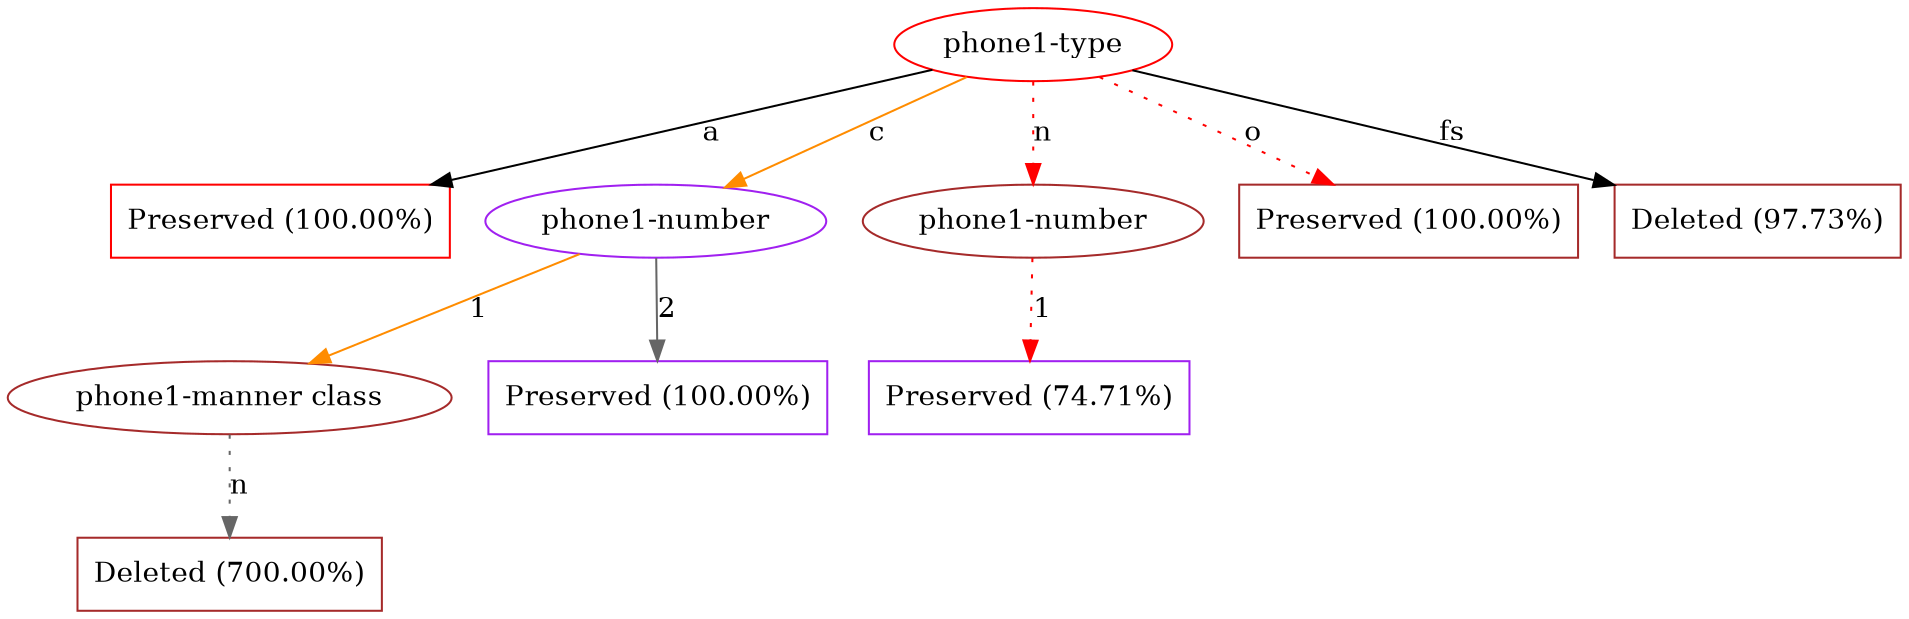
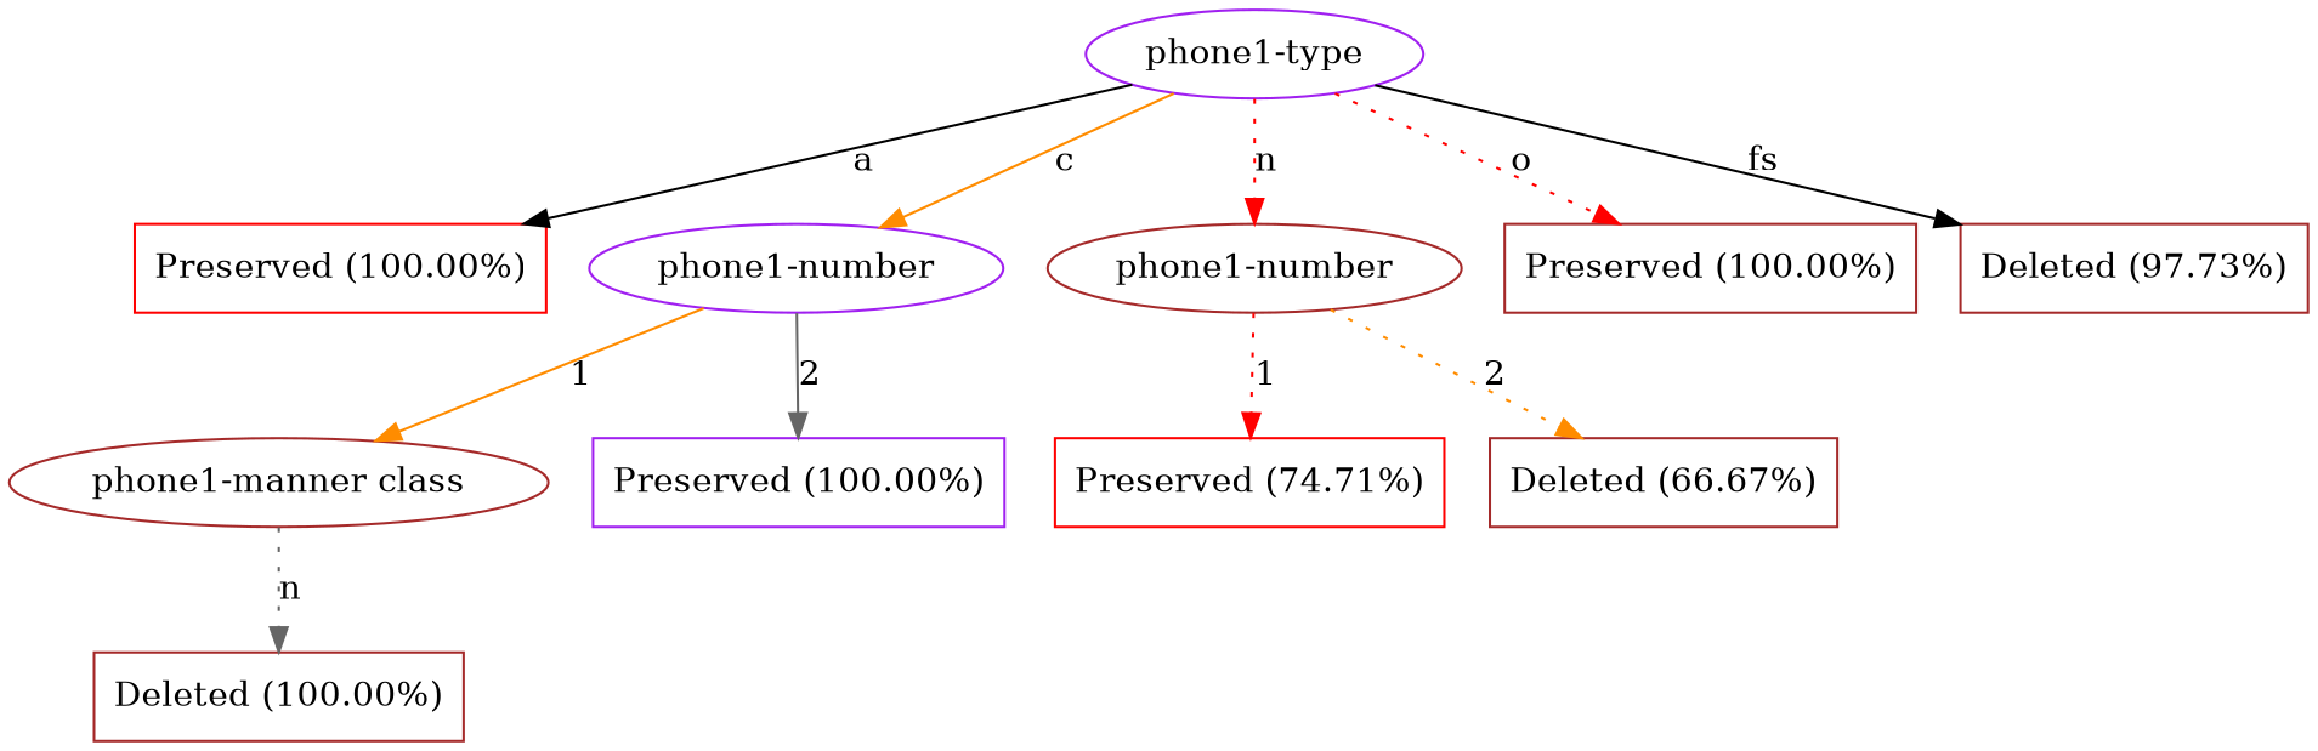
  digraph {
    node [color=brown shape=box]
    edge [color=darkorange style=solid]
-   n1 [color=red label="phone1-type" shape=ellipse]
+   n1 [color=purple label="phone1-type" shape=ellipse]
    n2 [color=red label="Preserved (100.00%)"]
    n3 [color=purple label="phone1-number" shape=ellipse]
    n4 [label="phone1-number" shape=ellipse]
    n5 [label="Preserved (100.00%)"]
    n6 [label="Deleted (97.73%)"]
    n7 [label="phone1-manner class" shape=ellipse]
    n8 [color=purple label="Preserved (100.00%)"]
-   n9 [color=purple label="Preserved (74.71%)"]
-   n11 [label="Deleted (700.00%)"]
+   n9 [color=red label="Preserved (74.71%)"]
+   n10 [label="Deleted (66.67%)"]
+   n11 [label="Deleted (100.00%)"]
    n1 -> n2 [color=black label=a]
    n1 -> n3 [label=c]
    n1 -> n4 [color=red label=n style=dotted]
    n1 -> n5 [color=red label=o style=dotted]
    n1 -> n6 [color=black label=fs]
    n3 -> n7 [label=1]
    n3 -> n8 [color=gray40 label=2]
    n4 -> n9 [color=red label=1 style=dotted]
+   n4 -> n10 [label=2 style=dotted]
    n7 -> n11 [color=gray40 label=n style=dotted]
  }
